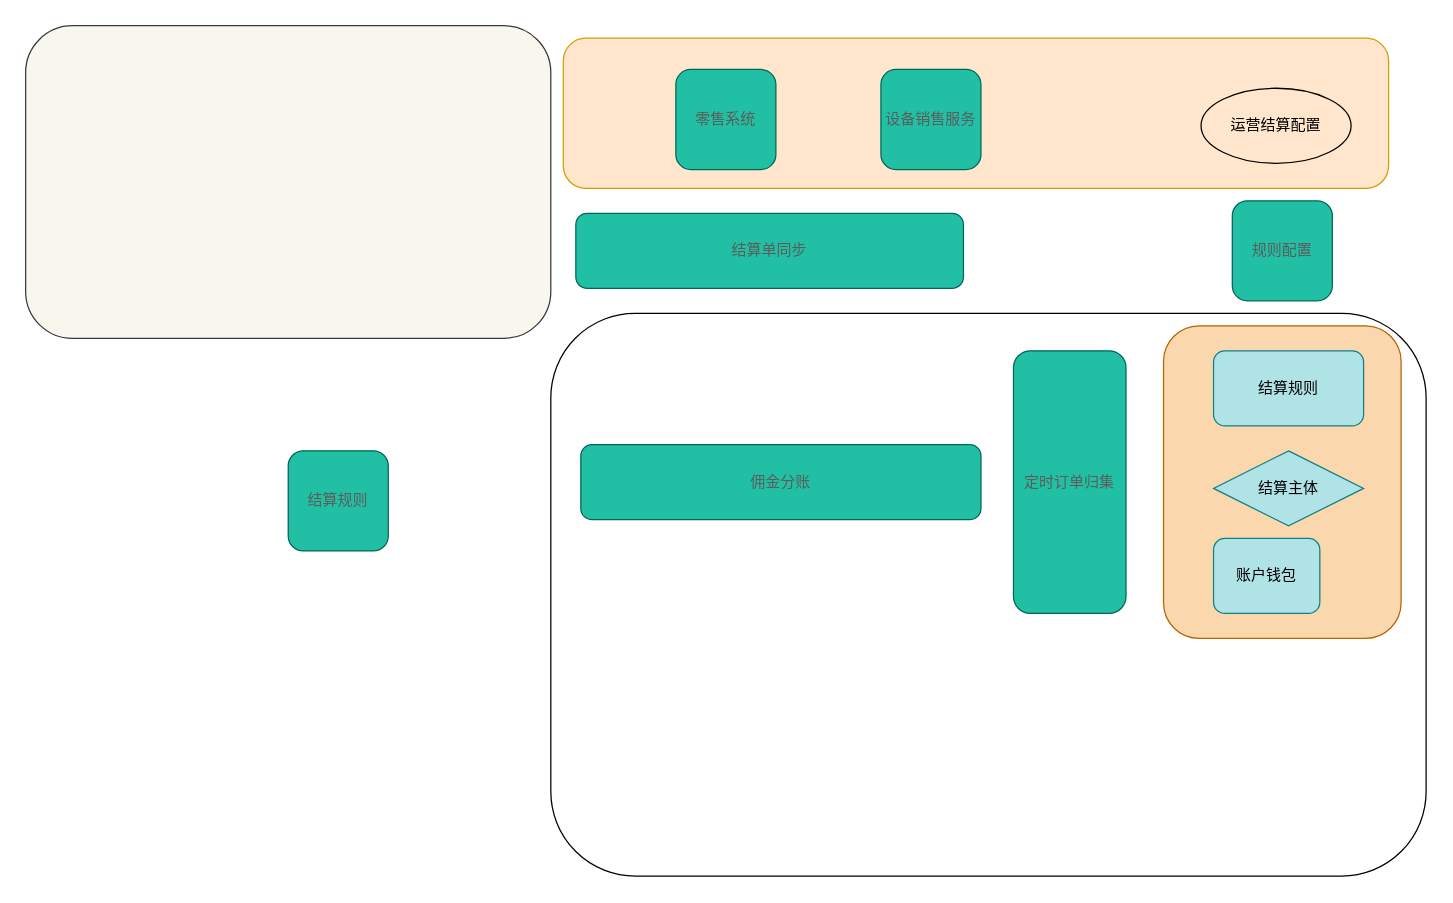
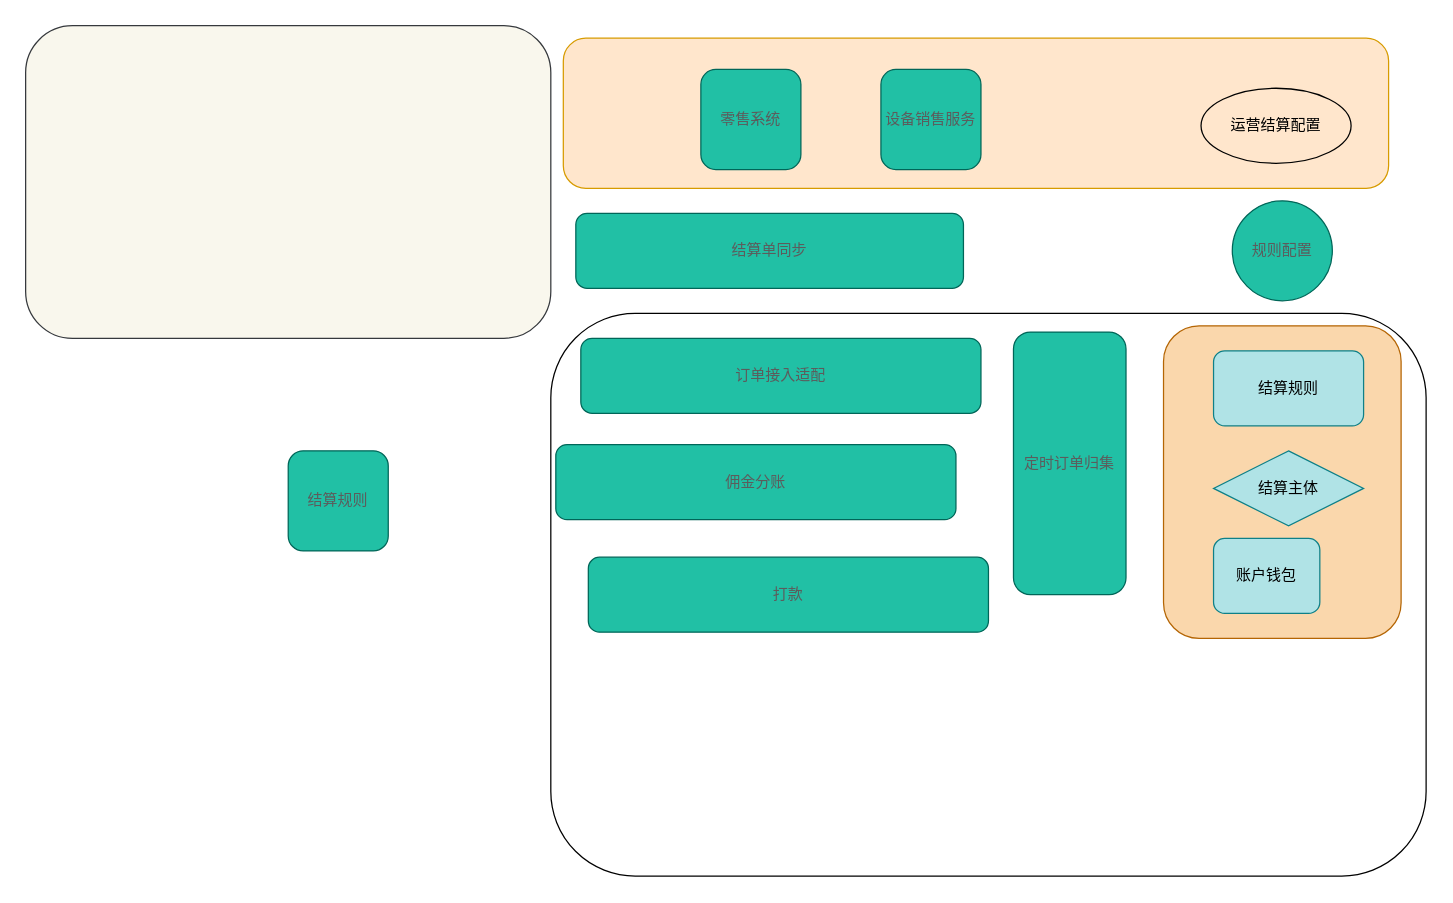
  <mxCell id="0" />
  <mxCell id="1" parent="0" />
  <mxCell id="2" value="" style="rounded=1;whiteSpace=wrap;html=1;fillColor=none;" vertex="1" parent="1"><mxGeometry x="440" y="250" width="700" height="450" as="geometry" /></mxCell>
  <mxCell id="3" value="" style="rounded=1;whiteSpace=wrap;html=1;fillColor=#ffe6cc;strokeColor=#d79b00;" vertex="1" parent="1"><mxGeometry x="450" y="30" width="660" height="120" as="geometry" /></mxCell>
- <mxCell id="4" value="零售系统" style="whiteSpace=wrap;html=1;aspect=fixed;rounded=1;fillColor=#21C0A5;strokeColor=#006658;fontColor=#5C5C5C;" vertex="1" parent="1"><mxGeometry x="540" y="55" width="80" height="80" as="geometry" /></mxCell>
+ <mxCell id="4" value="零售系统" style="whiteSpace=wrap;html=1;aspect=fixed;rounded=1;fillColor=#21C0A5;strokeColor=#006658;fontColor=#5C5C5C;" vertex="1" parent="1"><mxGeometry x="560" y="55" width="80" height="80" as="geometry" /></mxCell>
  <mxCell id="5" value="" style="rounded=1;whiteSpace=wrap;html=1;sketch=0;strokeColor=#b46504;fillColor=#fad7ac;" vertex="1" parent="1"><mxGeometry x="930" y="260" width="190" height="250" as="geometry" /></mxCell>
  <mxCell id="6" value="结算规则" style="whiteSpace=wrap;html=1;aspect=fixed;rounded=1;fillColor=#21C0A5;strokeColor=#006658;fontColor=#5C5C5C;" vertex="1" parent="1"><mxGeometry x="230" y="360" width="80" height="80" as="geometry" /></mxCell>
  <mxCell id="7" value="结算规则" style="rounded=1;whiteSpace=wrap;html=1;sketch=0;strokeColor=#0e8088;fillColor=#b0e3e6;" vertex="1" parent="1"><mxGeometry x="970" y="280" width="120" height="60" as="geometry" /></mxCell>
  <mxCell id="8" value="结算主体" style="rhombus;whiteSpace=wrap;html=1;sketch=0;strokeColor=#0e8088;fillColor=#b0e3e6;" vertex="1" parent="1"><mxGeometry x="970" y="360" width="120" height="60" as="geometry" /></mxCell>
  <mxCell id="9" value="账户钱包" style="rounded=1;whiteSpace=wrap;html=1;sketch=0;strokeColor=#0e8088;fillColor=#b0e3e6;" vertex="1" parent="1"><mxGeometry x="970" y="430" width="85" height="60" as="geometry" /></mxCell>
  <mxCell id="10" value="运营结算配置" style="ellipse;whiteSpace=wrap;html=1;sketch=0;fillColor=none;" vertex="1" parent="1"><mxGeometry x="960" y="70" width="120" height="60" as="geometry" /></mxCell>
  <mxCell id="11" value="设备销售服务" style="whiteSpace=wrap;html=1;aspect=fixed;rounded=1;fillColor=#21C0A5;strokeColor=#006658;fontColor=#5C5C5C;" vertex="1" parent="1"><mxGeometry x="704" y="55" width="80" height="80" as="geometry" /></mxCell>
  <mxCell id="12" value="结算单同步" style="rounded=1;whiteSpace=wrap;html=1;sketch=0;fontColor=#5C5C5C;strokeColor=#006658;fillColor=#21C0A5;" vertex="1" parent="1"><mxGeometry x="460" y="170" width="310" height="60" as="geometry" /></mxCell>
- <mxCell id="13" value="规则配置" style="whiteSpace=wrap;html=1;aspect=fixed;rounded=1;fillColor=#21C0A5;strokeColor=#006658;fontColor=#5C5C5C;" vertex="1" parent="1"><mxGeometry x="985" y="160" width="80" height="80" as="geometry" /></mxCell>
+ <mxCell id="13" value="规则配置" style="ellipse;whiteSpace=wrap;html=1;aspect=fixed;fillColor=#21C0A5;strokeColor=#006658;fontColor=#5C5C5C;" vertex="1" parent="1"><mxGeometry x="985" y="160" width="80" height="80" as="geometry" /></mxCell>
  <mxCell id="14" value="" style="rounded=1;whiteSpace=wrap;html=1;sketch=0;strokeColor=#36393d;fillColor=#f9f7ed;" vertex="1" parent="1"><mxGeometry x="20" y="20" width="420" height="250" as="geometry" /></mxCell>
- <mxCell id="16" value="佣金分账" style="rounded=1;whiteSpace=wrap;html=1;sketch=0;fontColor=#5C5C5C;strokeColor=#006658;fillColor=#21C0A5;" vertex="1" parent="1"><mxGeometry x="464" y="355" width="320" height="60" as="geometry" /></mxCell>
- <mxCell id="18" value="定时订单归集" style="rounded=1;whiteSpace=wrap;html=1;sketch=0;fontColor=#5C5C5C;strokeColor=#006658;fillColor=#21C0A5;" vertex="1" parent="1"><mxGeometry x="810" y="280" width="90" height="210" as="geometry" /></mxCell>
+ <mxCell id="15" value="订单接入适配" style="rounded=1;whiteSpace=wrap;html=1;sketch=0;fontColor=#5C5C5C;strokeColor=#006658;fillColor=#21C0A5;" vertex="1" parent="1"><mxGeometry x="464" y="270" width="320" height="60" as="geometry" /></mxCell>
+ <mxCell id="16" value="佣金分账" style="rounded=1;whiteSpace=wrap;html=1;sketch=0;fontColor=#5C5C5C;strokeColor=#006658;fillColor=#21C0A5;" vertex="1" parent="1"><mxGeometry x="444" y="355" width="320" height="60" as="geometry" /></mxCell>
+ <mxCell id="17" value="打款" style="rounded=1;whiteSpace=wrap;html=1;sketch=0;fontColor=#5C5C5C;strokeColor=#006658;fillColor=#21C0A5;" vertex="1" parent="1"><mxGeometry x="470" y="445" width="320" height="60" as="geometry" /></mxCell>
+ <mxCell id="18" value="定时订单归集" style="rounded=1;whiteSpace=wrap;html=1;sketch=0;fontColor=#5C5C5C;strokeColor=#006658;fillColor=#21C0A5;" vertex="1" parent="1"><mxGeometry x="810" y="265" width="90" height="210" as="geometry" /></mxCell>
